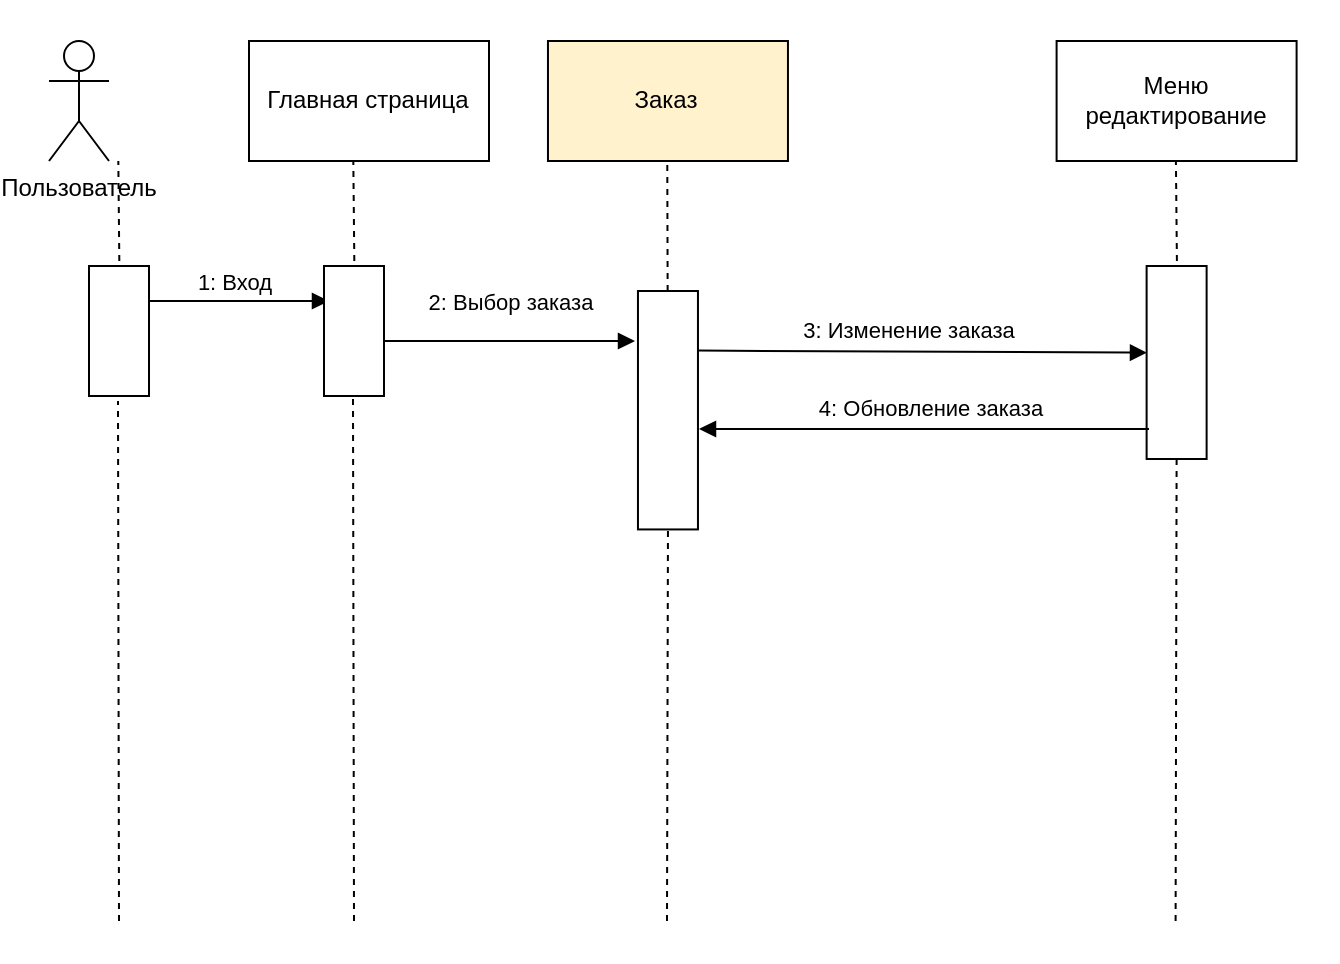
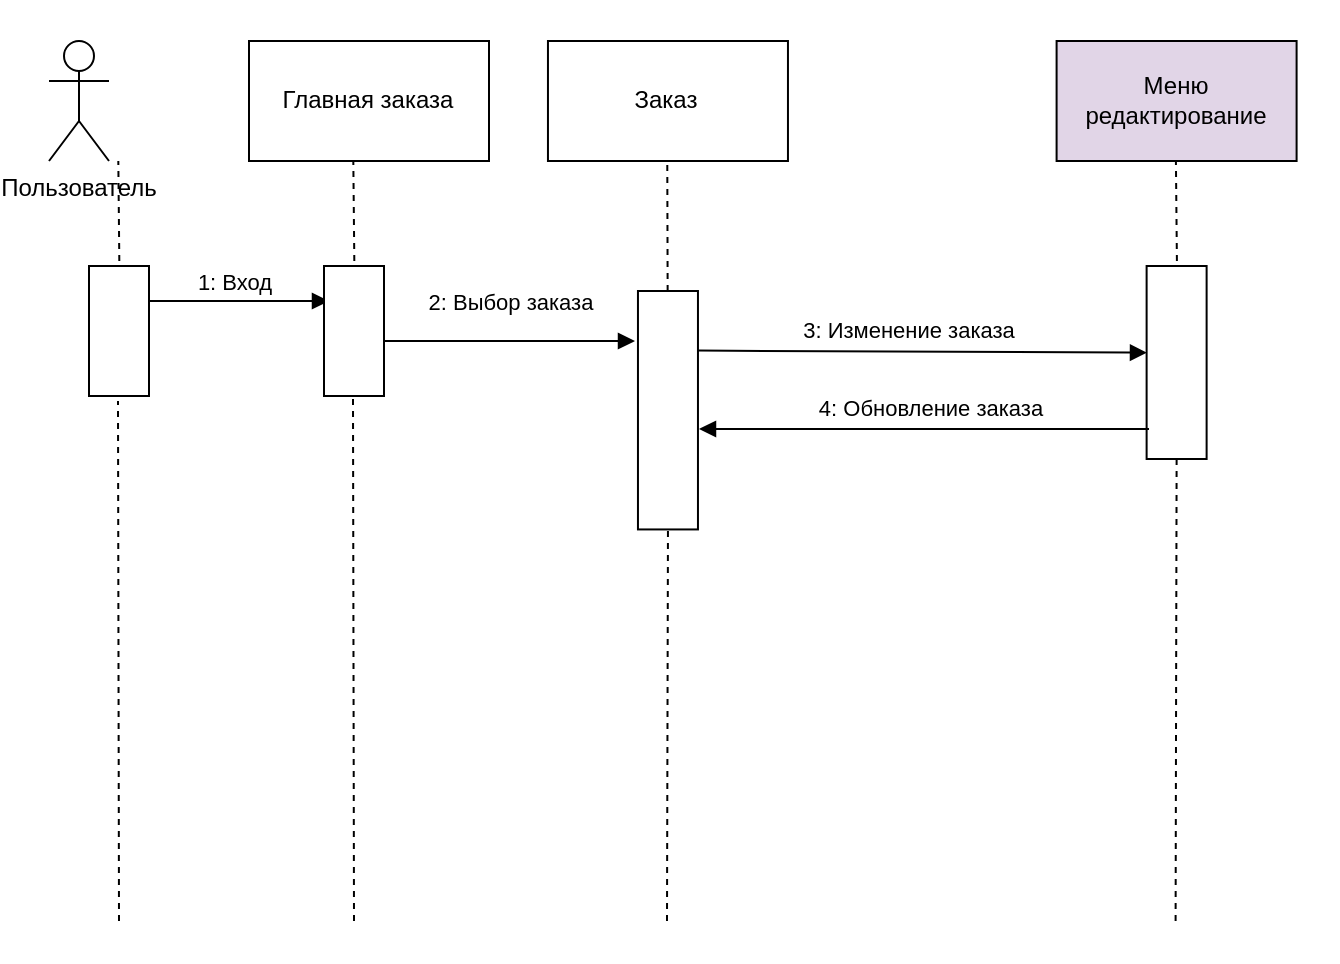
  <mxCell id="0" />
  <mxCell id="1" parent="0" />
  <mxCell id="2" value="" style="rounded=0;whiteSpace=wrap;html=1;rotation=90;" vertex="1" parent="1"><mxGeometry x="535.56" y="165.75" width="96.5" height="30" as="geometry" /></mxCell>
  <mxCell id="3" value="Пользователь" style="shape=umlActor;verticalLabelPosition=bottom;verticalAlign=top;html=1;outlineConnect=0;" vertex="1" parent="1"><mxGeometry x="20" y="20" width="30" height="60" as="geometry" /></mxCell>
- <mxCell id="4" value="Заказ" style="rounded=0;whiteSpace=wrap;html=1;fillColor=#fff2cc;" vertex="1" parent="1"><mxGeometry x="269.48" y="20" width="120" height="60" as="geometry" /></mxCell>
- <mxCell id="5" value="Меню редактирование" style="rounded=0;whiteSpace=wrap;html=1;" vertex="1" parent="1"><mxGeometry x="523.8" y="20" width="120" height="60" as="geometry" /></mxCell>
- <mxCell id="6" value="Главная страница" style="rounded=0;whiteSpace=wrap;html=1;" vertex="1" parent="1"><mxGeometry x="120" y="20" width="120" height="60" as="geometry" /></mxCell>
+ <mxCell id="4" value="Заказ" style="rounded=0;whiteSpace=wrap;html=1;" vertex="1" parent="1"><mxGeometry x="269.48" y="20" width="120" height="60" as="geometry" /></mxCell>
+ <mxCell id="5" value="Меню редактирование" style="rounded=0;whiteSpace=wrap;html=1;fillColor=#e1d5e7;" vertex="1" parent="1"><mxGeometry x="523.8" y="20" width="120" height="60" as="geometry" /></mxCell>
+ <mxCell id="6" value="Главная заказа" style="rounded=0;whiteSpace=wrap;html=1;" vertex="1" parent="1"><mxGeometry x="120" y="20" width="120" height="60" as="geometry" /></mxCell>
  <mxCell id="7" value="" style="endArrow=none;dashed=1;html=1;rounded=0;" edge="1" parent="1"><mxGeometry width="50" height="50" relative="1" as="geometry"><mxPoint x="55.16" y="130" as="sourcePoint" /><mxPoint x="54.66" y="80" as="targetPoint" /></mxGeometry></mxCell>
  <mxCell id="8" value="" style="rounded=0;whiteSpace=wrap;html=1;rotation=90;" vertex="1" parent="1"><mxGeometry x="22.5" y="150" width="65" height="30" as="geometry" /></mxCell>
  <mxCell id="9" value="" style="endArrow=block;html=1;rounded=0;endFill=1;" edge="1" parent="1"><mxGeometry width="50" height="50" relative="1" as="geometry"><mxPoint x="187" y="170" as="sourcePoint" /><mxPoint x="313" y="170" as="targetPoint" /></mxGeometry></mxCell>
  <mxCell id="10" value="2: Выбор заказа" style="edgeLabel;html=1;align=center;verticalAlign=middle;resizable=0;points=[];" vertex="1" connectable="0" parent="9"><mxGeometry x="-0.047" y="-2" relative="1" as="geometry"><mxPoint x="3" y="-22" as="offset" /></mxGeometry></mxCell>
  <mxCell id="11" value="" style="rounded=0;whiteSpace=wrap;html=1;rotation=-90;" vertex="1" parent="1"><mxGeometry x="269.87" y="189.61" width="119.22" height="30" as="geometry" /></mxCell>
  <mxCell id="12" value="" style="endArrow=none;dashed=1;html=1;rounded=0;" edge="1" parent="1" source="11"><mxGeometry width="50" height="50" relative="1" as="geometry"><mxPoint x="329.48" y="140" as="sourcePoint" /><mxPoint x="329.14" y="80" as="targetPoint" /></mxGeometry></mxCell>
  <mxCell id="13" value="" style="endArrow=none;dashed=1;html=1;rounded=0;" edge="1" parent="1"><mxGeometry width="50" height="50" relative="1" as="geometry"><mxPoint x="172.66" y="130" as="sourcePoint" /><mxPoint x="172.16" y="80" as="targetPoint" /></mxGeometry></mxCell>
  <mxCell id="14" value="" style="endArrow=block;html=1;rounded=0;endFill=1;entryX=0.577;entryY=0.917;entryDx=0;entryDy=0;entryPerimeter=0;" edge="1" parent="1"><mxGeometry width="50" height="50" relative="1" as="geometry"><mxPoint x="70" y="150" as="sourcePoint" /><mxPoint x="159.99" y="150.005" as="targetPoint" /></mxGeometry></mxCell>
  <mxCell id="15" value="1: Вход" style="edgeLabel;html=1;align=center;verticalAlign=middle;resizable=0;points=[];" vertex="1" connectable="0" parent="14"><mxGeometry x="-0.047" y="-2" relative="1" as="geometry"><mxPoint y="-12" as="offset" /></mxGeometry></mxCell>
  <mxCell id="16" value="" style="rounded=0;whiteSpace=wrap;html=1;rotation=90;" vertex="1" parent="1"><mxGeometry x="140" y="150" width="65" height="30" as="geometry" /></mxCell>
  <mxCell id="17" value="" style="endArrow=none;dashed=1;html=1;rounded=0;" edge="1" parent="1"><mxGeometry width="50" height="50" relative="1" as="geometry"><mxPoint x="583.96" y="130" as="sourcePoint" /><mxPoint x="583.46" y="80" as="targetPoint" /></mxGeometry></mxCell>
  <mxCell id="18" value="" style="endArrow=block;html=1;rounded=0;endFill=1;exitX=0.75;exitY=1;exitDx=0;exitDy=0;entryX=0.449;entryY=0.994;entryDx=0;entryDy=0;entryPerimeter=0;" edge="1" parent="1" source="11" target="2"><mxGeometry width="50" height="50" relative="1" as="geometry"><mxPoint x="350" y="188.95" as="sourcePoint" /><mxPoint x="569" y="170" as="targetPoint" /></mxGeometry></mxCell>
  <mxCell id="19" value="3: Изменение заказа" style="edgeLabel;html=1;align=center;verticalAlign=middle;resizable=0;points=[];" vertex="1" connectable="0" parent="18"><mxGeometry x="-0.047" y="-2" relative="1" as="geometry"><mxPoint x="-2" y="-13" as="offset" /></mxGeometry></mxCell>
  <mxCell id="20" value="" style="endArrow=none;dashed=1;html=1;rounded=0;" edge="1" parent="1"><mxGeometry width="50" height="50" relative="1" as="geometry"><mxPoint x="55" y="460" as="sourcePoint" /><mxPoint x="54.5" y="200" as="targetPoint" /></mxGeometry></mxCell>
  <mxCell id="21" value="" style="endArrow=none;dashed=1;html=1;rounded=0;" edge="1" parent="1"><mxGeometry width="50" height="50" relative="1" as="geometry"><mxPoint x="172.5" y="460" as="sourcePoint" /><mxPoint x="172" y="199" as="targetPoint" /></mxGeometry></mxCell>
  <mxCell id="22" value="" style="endArrow=none;dashed=1;html=1;rounded=0;entryX=1;entryY=0.5;entryDx=0;entryDy=0;" edge="1" parent="1" target="2"><mxGeometry width="50" height="50" relative="1" as="geometry"><mxPoint x="583.3" y="460" as="sourcePoint" /><mxPoint x="583.3" y="250" as="targetPoint" /></mxGeometry></mxCell>
  <mxCell id="23" value="" style="endArrow=none;dashed=1;html=1;rounded=0;entryX=0;entryY=0.5;entryDx=0;entryDy=0;" edge="1" parent="1" target="11"><mxGeometry width="50" height="50" relative="1" as="geometry"><mxPoint x="329" y="460" as="sourcePoint" /><mxPoint x="328.98" y="270" as="targetPoint" /></mxGeometry></mxCell>
  <mxCell id="24" value="" style="endArrow=block;html=1;rounded=0;endFill=1;" edge="1" parent="1"><mxGeometry width="50" height="50" relative="1" as="geometry"><mxPoint x="570" y="214" as="sourcePoint" /><mxPoint x="345" y="214" as="targetPoint" /></mxGeometry></mxCell>
  <mxCell id="25" value="4: Обновление заказа" style="edgeLabel;html=1;align=center;verticalAlign=middle;resizable=0;points=[];" vertex="1" connectable="0" parent="24"><mxGeometry x="-0.047" y="-2" relative="1" as="geometry"><mxPoint x="-3" y="-9" as="offset" /></mxGeometry></mxCell>
